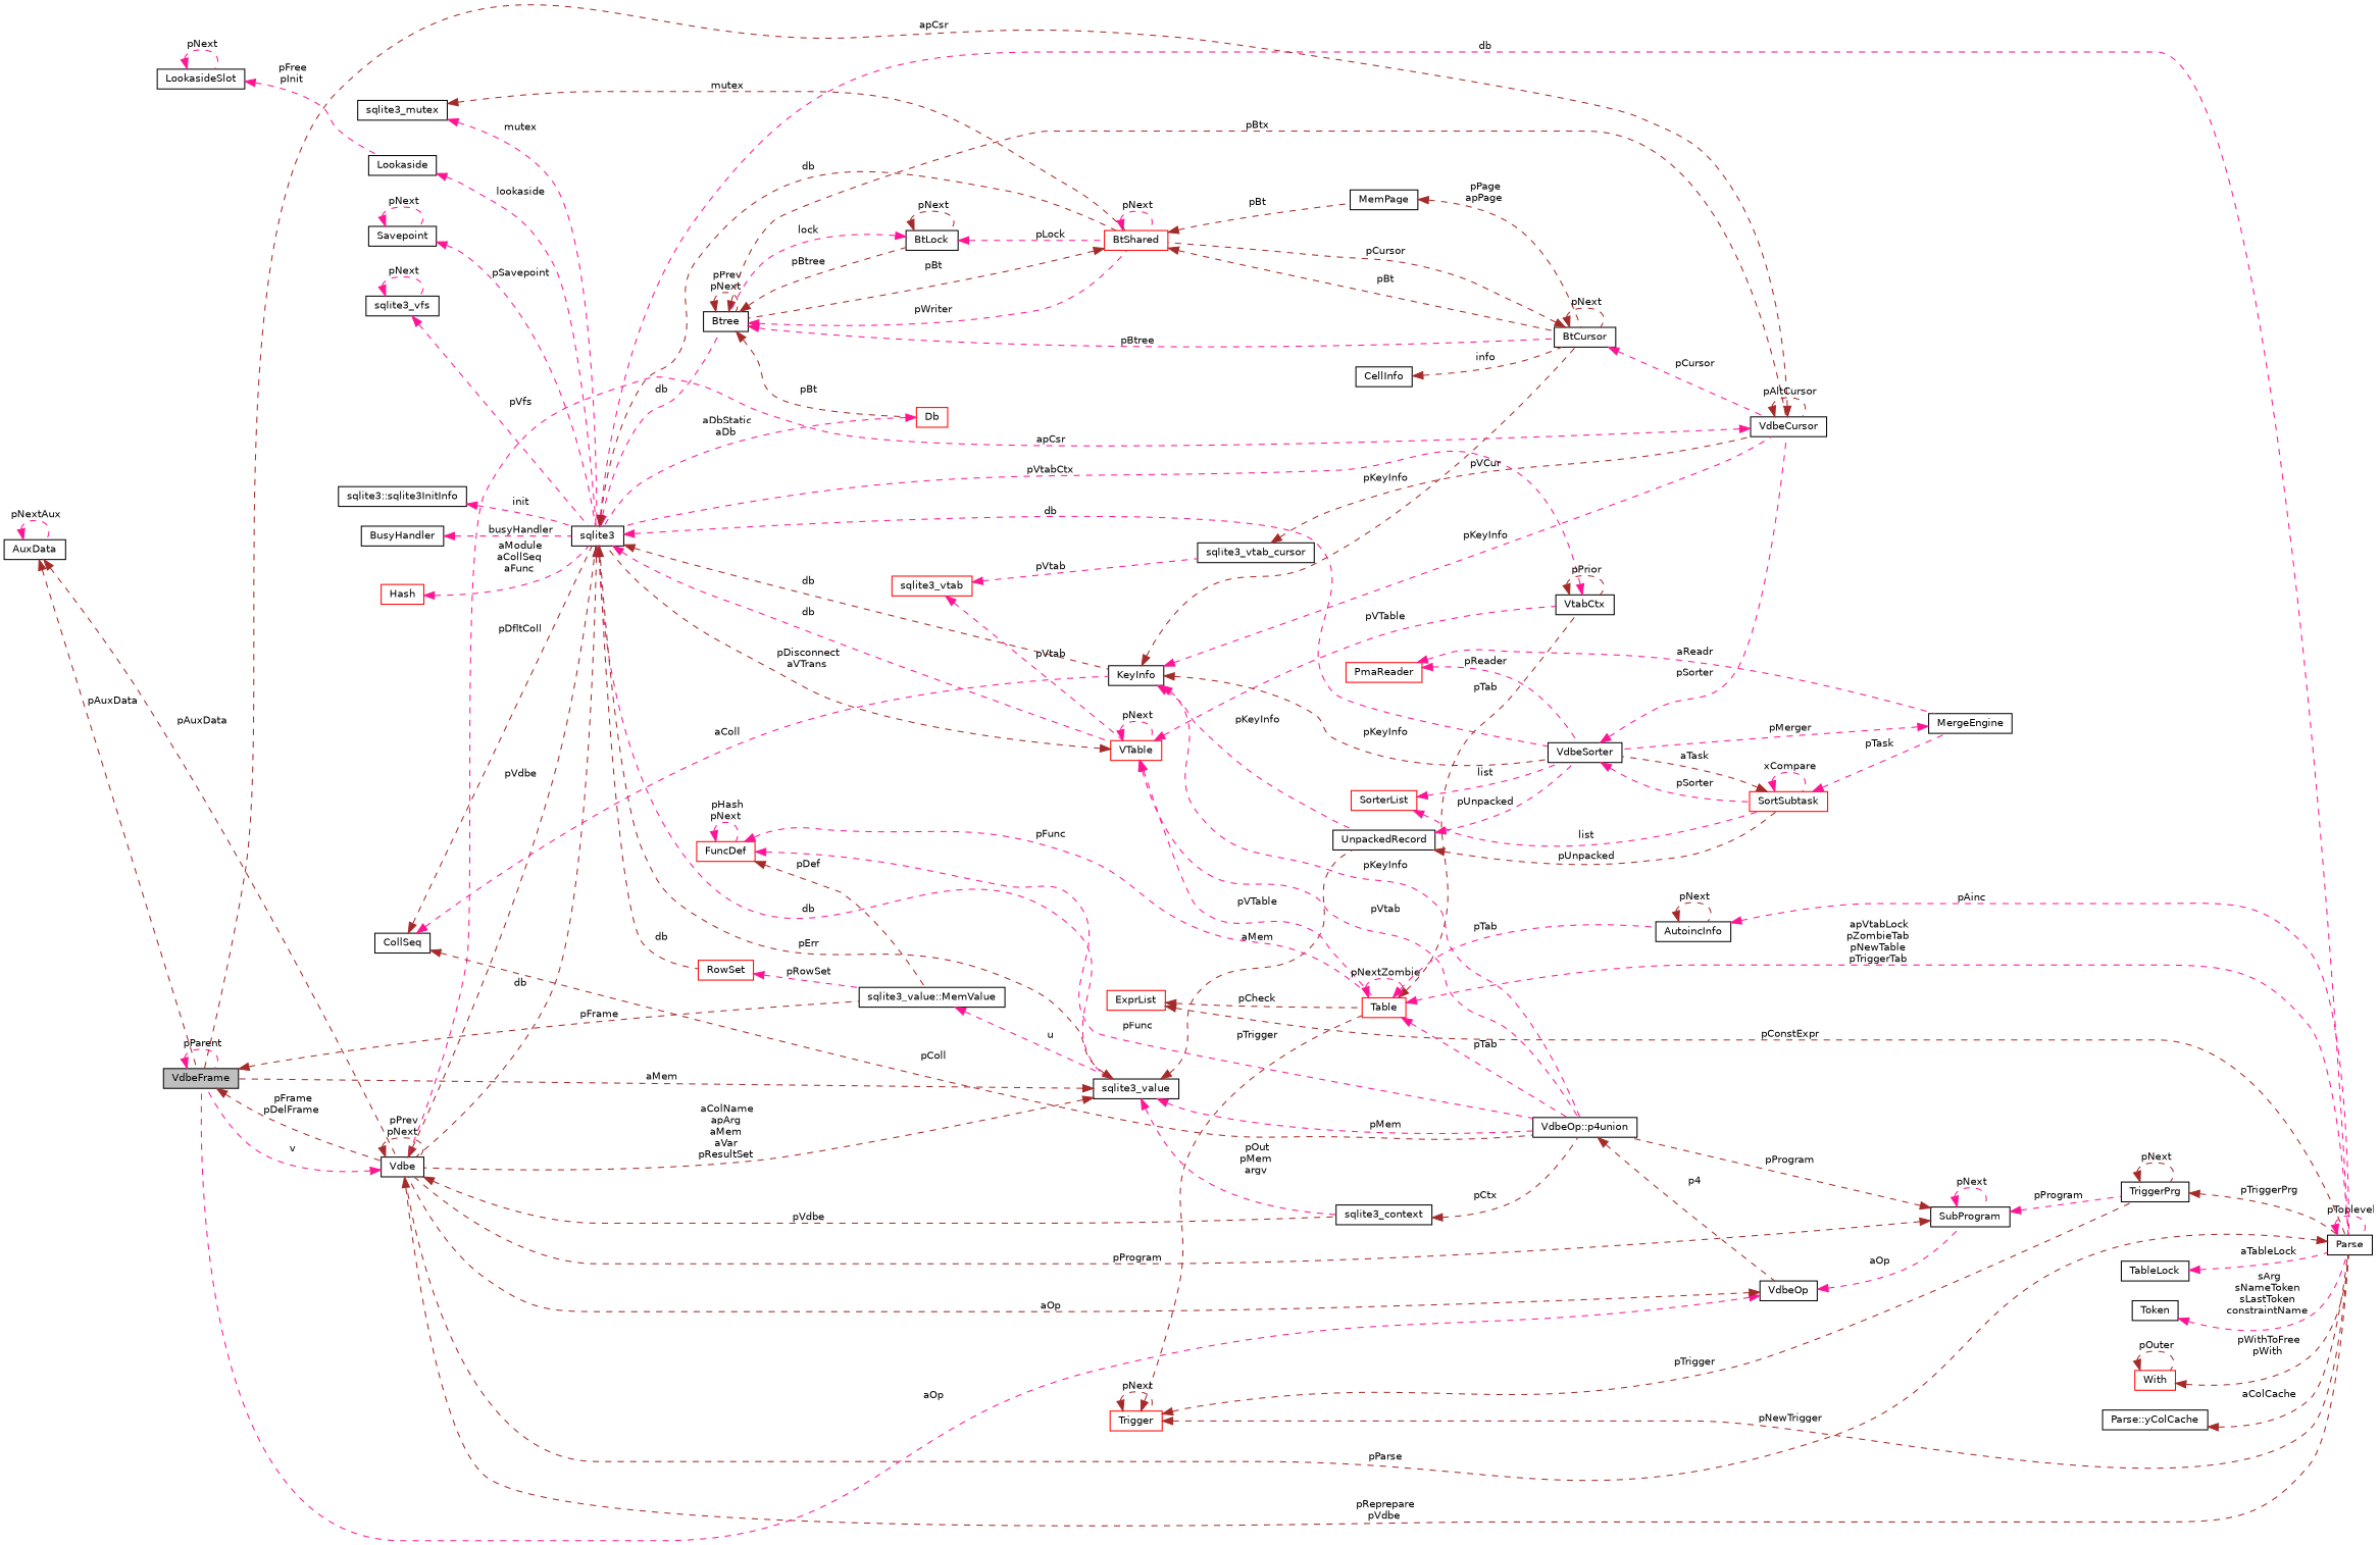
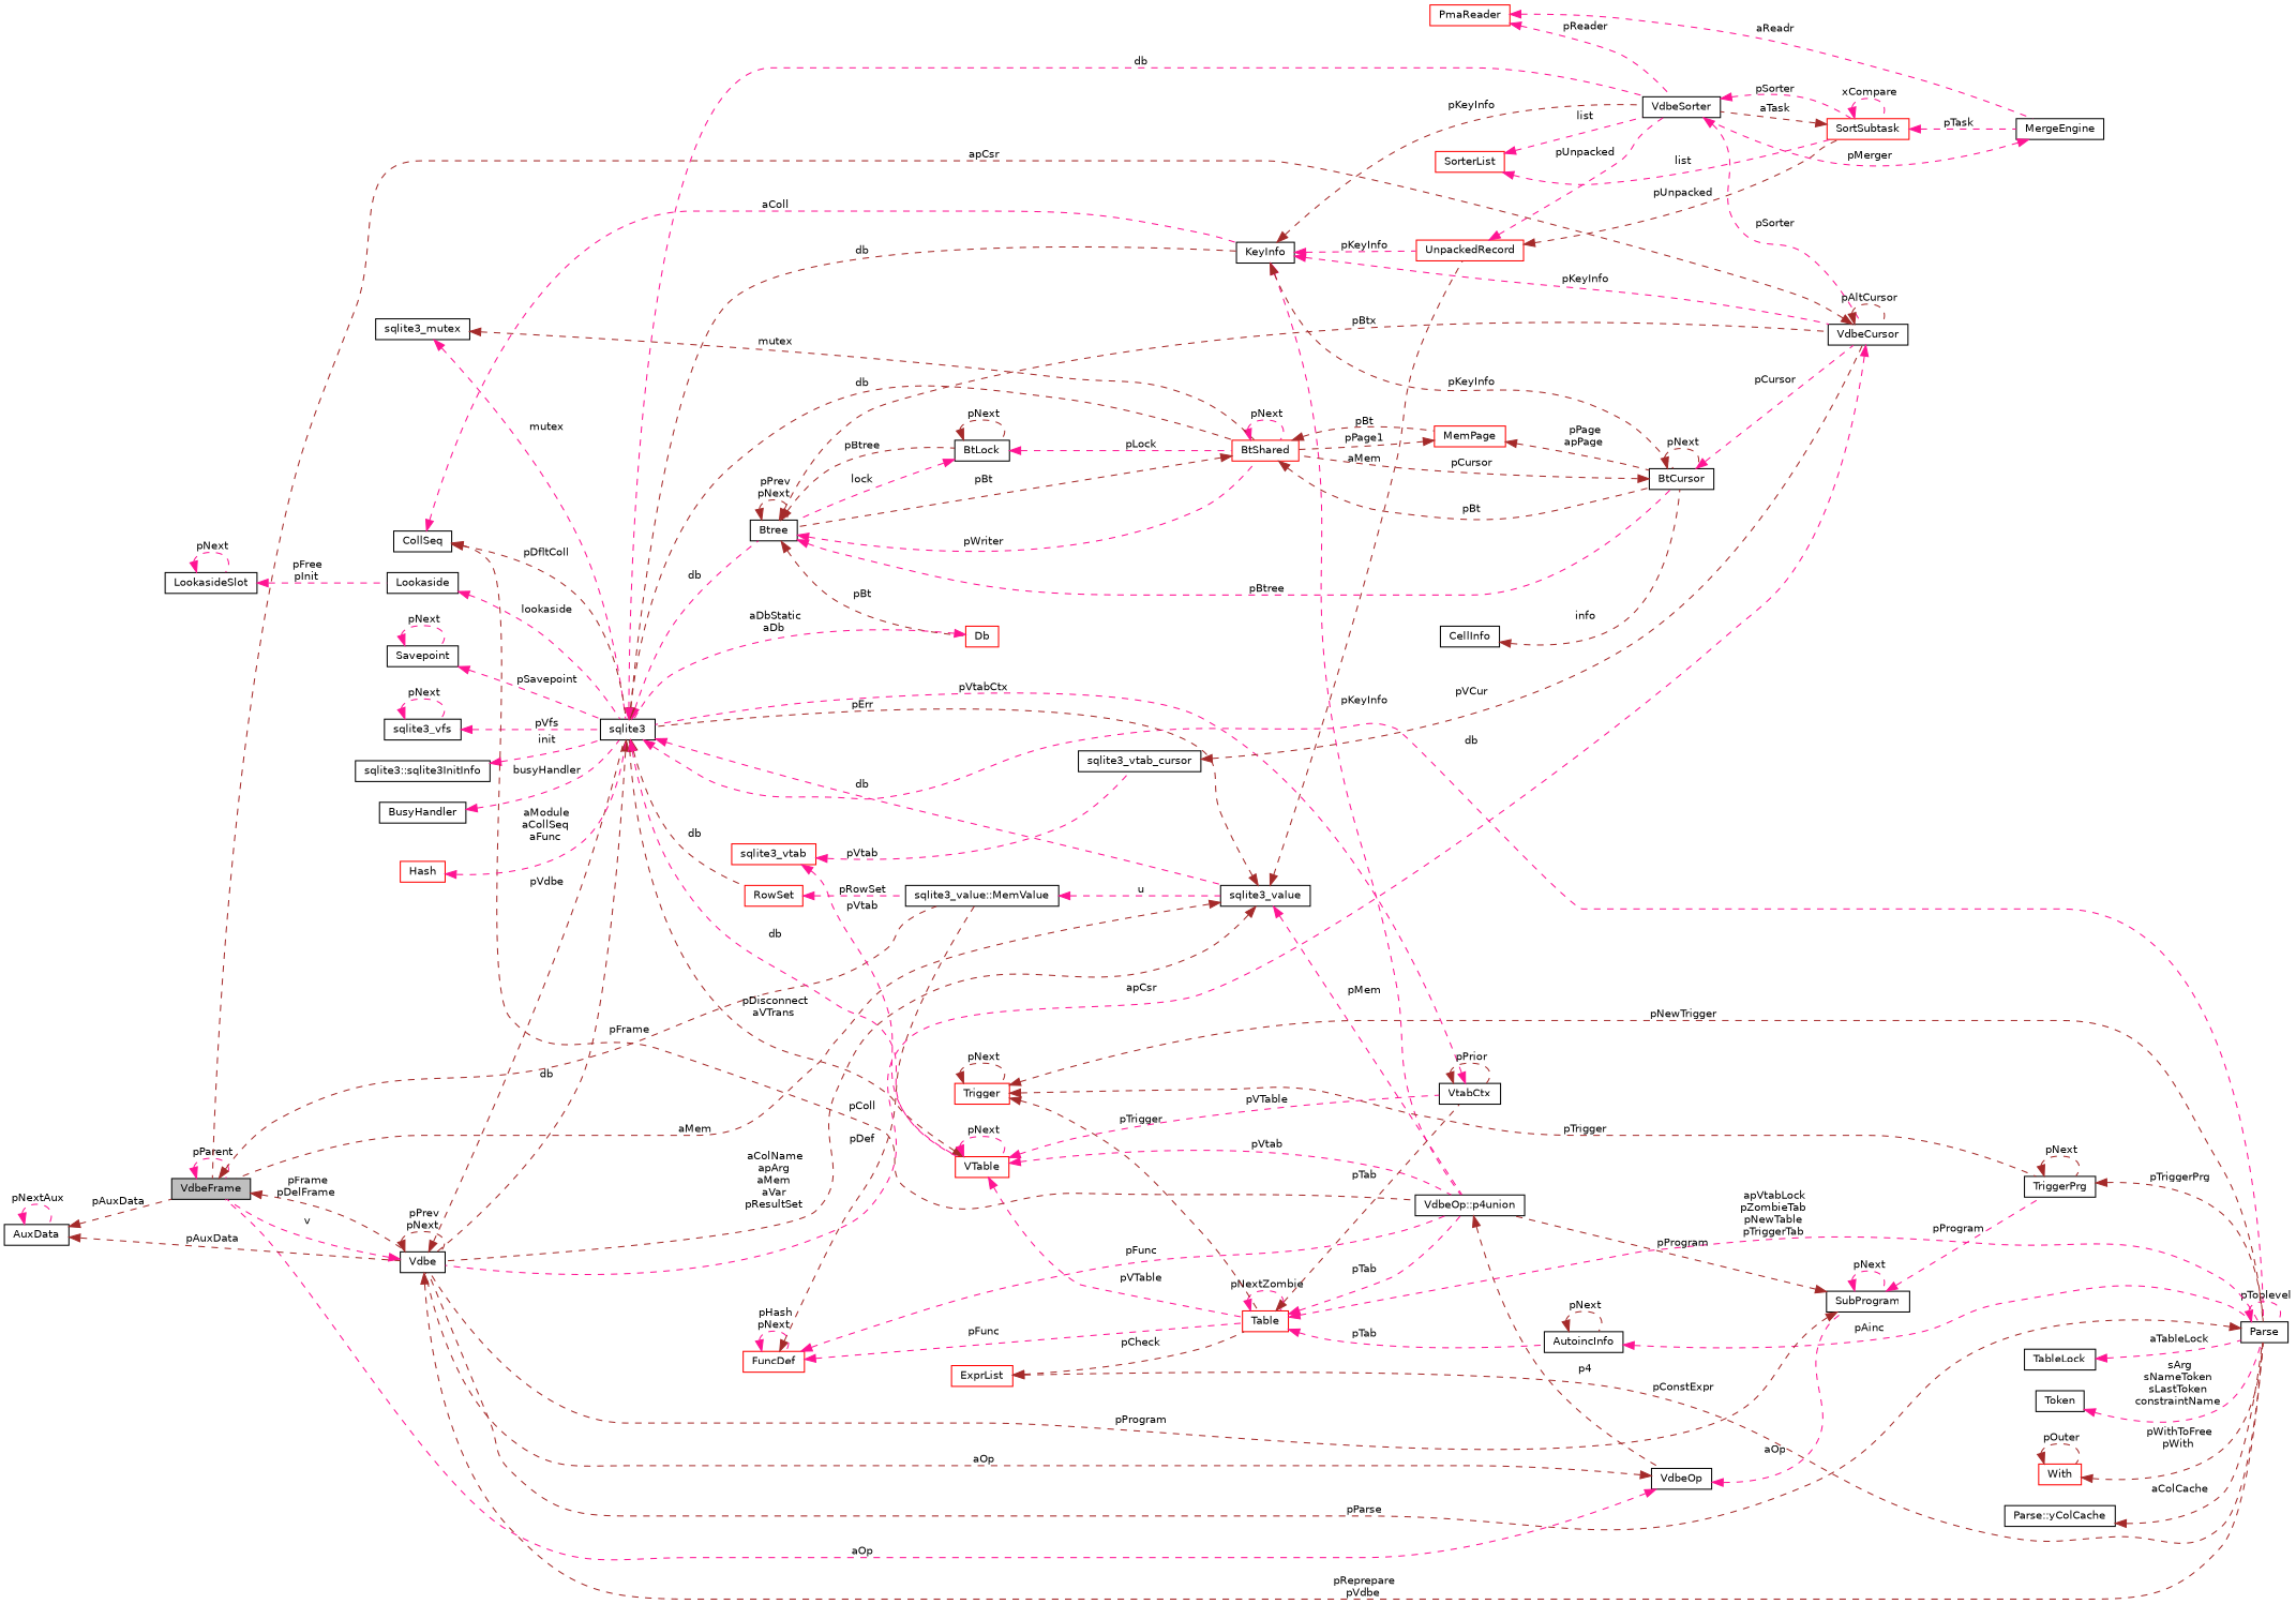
  digraph {
    rankdir=LR
    node [color=black fillcolor=white fontname=Helvetica fontsize=10 shape=record style=filled]
    edge [color=deeppink dir=back fontname=Helvetica fontsize=10 labelfontname=Helvetica labelfontsize=10 style=dashed]
    n1 [fillcolor=grey75 fontcolor=black height=0.2 label=VdbeFrame width=0.4]
    n2 [height=0.2 label=Vdbe width=0.4]
    n3 [height=0.2 label="sqlite3_value::MemValue" width=0.4]
    n4 [height=0.2 label=sqlite3 width=0.4]
-   n5 [height=0.2 label=sqlite3_context width=0.4]
    n6 [height=0.2 label=Parse width=0.4]
    n7 [height=0.2 label=sqlite3_value width=0.4]
    n8 [color=red height=0.2 label=RowSet width=0.4]
    n9 [color=red height=0.2 label=VTable width=0.4]
    n10 [height=0.2 label=Btree width=0.4]
    n11 [color=red height=0.2 label=BtShared width=0.4]
    n12 [height=0.2 label=KeyInfo width=0.4]
    n13 [height=0.2 label=VdbeSorter width=0.4]
    n14 [height=0.2 label="VdbeOp::p4union" width=0.4]
-   n15 [height=0.2 label=UnpackedRecord width=0.4]
+   n15 [color=red height=0.2 label=UnpackedRecord width=0.4]
    n16 [height=0.2 label=VtabCtx width=0.4]
    n17 [color=red height=0.2 label=Table width=0.4]
    n18 [color=red height=0.2 label=Db width=0.4]
    n19 [height=0.2 label=BtCursor width=0.4]
    n20 [height=0.2 label=BtLock width=0.4]
    n21 [height=0.2 label=VdbeCursor width=0.4]
-   n22 [height=0.2 label=MemPage width=0.4]
+   n22 [color=red height=0.2 label=MemPage width=0.4]
    n23 [color=red height=0.2 label=SortSubtask width=0.4]
    n24 [height=0.2 label=Savepoint width=0.4]
    n25 [height=0.2 label=Lookaside width=0.4]
    n26 [height=0.2 label=LookasideSlot width=0.4]
    n27 [height=0.2 label=VdbeOp width=0.4]
    n28 [color=red height=0.2 label=FuncDef width=0.4]
    n29 [height=0.2 label=sqlite3_mutex width=0.4]
    n30 [height=0.2 label=sqlite3_vfs width=0.4]
    n31 [height=0.2 label="sqlite3::sqlite3InitInfo" width=0.4]
    n32 [height=0.2 label=BusyHandler width=0.4]
    n33 [height=0.2 label=AutoincInfo width=0.4]
    n34 [color=red height=0.2 label=sqlite3_vtab width=0.4]
    n35 [height=0.2 label=sqlite3_vtab_cursor width=0.4]
    n36 [color=red height=0.2 label=Trigger width=0.4]
    n37 [height=0.2 label=TriggerPrg width=0.4]
    n38 [color=red height=0.2 label=ExprList width=0.4]
    n39 [height=0.2 label=CollSeq width=0.4]
    n40 [height=0.2 label=CellInfo width=0.4]
    n41 [color=red height=0.2 label=Hash width=0.4]
    n42 [height=0.2 label=AuxData width=0.4]
    n43 [height=0.2 label=SubProgram width=0.4]
    n44 [height=0.2 label=MergeEngine width=0.4]
    n45 [color=red height=0.2 label=SorterList width=0.4]
    n46 [color=red height=0.2 label=PmaReader width=0.4]
    n47 [height=0.2 label=TableLock width=0.4]
    n48 [height=0.2 label=Token width=0.4]
    n49 [color=red height=0.2 label=With width=0.4]
    n50 [height=0.2 label="Parse::yColCache" width=0.4]
    n1 -> n1 [label=" pParent"]
    n1 -> n2 [color=brown label=" pFrame\npDelFrame"]
    n1 -> n3 [color=brown label=" pFrame"]
    n2 -> n1 [label=" v"]
    n2 -> n2 [color=brown label=" pPrev\npNext"]
    n2 -> n4 [color=brown label=" pVdbe"]
-   n2 -> n5 [color=brown label=" pVdbe"]
    n2 -> n6 [color=brown label=" pReprepare\npVdbe"]
    n3 -> n7 [label=" u"]
    n4 -> n2 [color=brown label=" db"]
    n4 -> n6 [label=" db"]
    n4 -> n7 [label=" db"]
    n4 -> n8 [color=brown label=" db"]
    n4 -> n9 [label=" db"]
    n4 -> n10 [label=" db"]
    n4 -> n11 [color=brown label=" db"]
    n4 -> n12 [color=brown label=" db"]
    n4 -> n13 [label=" db"]
-   n5 -> n14 [color=brown label=" pCtx"]
    n6 -> n2 [color=brown label=" pParse"]
    n6 -> n6 [label=" pToplevel"]
    n7 -> n1 [color=brown label=" aMem"]
    n7 -> n2 [color=brown label=" aColName\napArg\naMem\naVar\npResultSet"]
    n7 -> n4 [color=brown label=" pErr"]
-   n7 -> n5 [label=" pOut\npMem\nargv"]
    n7 -> n14 [label=" pMem"]
    n7 -> n15 [color=brown label=" aMem"]
    n8 -> n3 [label=" pRowSet"]
    n9 -> n4 [color=brown label=" pDisconnect\naVTrans"]
    n9 -> n9 [label=" pNext"]
    n9 -> n14 [label=" pVtab"]
    n9 -> n16 [label=" pVTable"]
    n9 -> n17 [label=" pVTable"]
    n10 -> n10 [color=brown label=" pPrev\npNext"]
    n10 -> n11 [label=" pWriter"]
    n10 -> n18 [color=brown label=" pBt"]
    n10 -> n19 [label=" pBtree"]
    n10 -> n20 [color=brown label=" pBtree"]
    n10 -> n21 [color=brown label=" pBtx"]
    n11 -> n10 [color=brown label=" pBt"]
    n11 -> n11 [label=" pNext"]
    n11 -> n19 [color=brown label=" pBt"]
    n11 -> n22 [color=brown label=" pBt"]
    n12 -> n13 [color=brown label=" pKeyInfo"]
    n12 -> n14 [label=" pKeyInfo"]
    n12 -> n15 [label=" pKeyInfo"]
    n12 -> n19 [color=brown label=" pKeyInfo"]
    n12 -> n21 [label=" pKeyInfo"]
    n13 -> n21 [label=" pSorter"]
    n13 -> n23 [label=" pSorter"]
    n14 -> n27 [color=brown label=" p4"]
    n15 -> n13 [label=" pUnpacked"]
    n15 -> n23 [color=brown label=" pUnpacked"]
    n16 -> n4 [label=" pVtabCtx"]
    n16 -> n16 [color=brown label=" pPrior"]
    n17 -> n6 [label=" apVtabLock\npZombieTab\npNewTable\npTriggerTab"]
    n17 -> n14 [label=" pTab"]
    n17 -> n16 [color=brown label=" pTab"]
    n17 -> n17 [label=" pNextZombie"]
    n17 -> n33 [label=" pTab"]
    n18 -> n4 [label=" aDbStatic\naDb"]
    n19 -> n11 [color=brown label=" pCursor"]
    n19 -> n19 [color=brown label=" pNext"]
    n19 -> n21 [label=" pCursor"]
    n20 -> n10 [label=" lock"]
    n20 -> n11 [label=" pLock"]
    n20 -> n20 [color=brown label=" pNext"]
    n21 -> n1 [color=brown label=" apCsr"]
    n21 -> n2 [label=" apCsr"]
    n21 -> n21 [color=brown label=" pAltCursor"]
+   n22 -> n11 [color=brown label=" pPage1"]
    n22 -> n19 [color=brown label=" pPage\napPage"]
    n23 -> n13 [color=brown label=" aTask"]
    n23 -> n23 [label=" xCompare"]
    n23 -> n44 [label=" pTask"]
    n24 -> n4 [label=" pSavepoint"]
    n24 -> n24 [label=" pNext"]
    n25 -> n4 [label=" lookaside"]
    n26 -> n25 [label=" pFree\npInit"]
    n26 -> n26 [label=" pNext"]
    n27 -> n1 [label=" aOp"]
    n27 -> n2 [color=brown label=" aOp"]
    n27 -> n43 [label=" aOp"]
    n28 -> n3 [color=brown label=" pDef"]
    n28 -> n14 [label=" pFunc"]
    n28 -> n17 [label=" pFunc"]
    n28 -> n28 [label=" pHash\npNext"]
    n29 -> n4 [label=" mutex"]
    n29 -> n11 [color=brown label=" mutex"]
    n30 -> n4 [label=" pVfs"]
    n30 -> n30 [label=" pNext"]
    n31 -> n4 [label=" init"]
    n32 -> n4 [label=" busyHandler"]
    n33 -> n6 [label=" pAinc"]
    n33 -> n33 [color=brown label=" pNext"]
    n34 -> n9 [label=" pVtab"]
    n34 -> n35 [label=" pVtab"]
    n35 -> n21 [color=brown label=" pVCur"]
    n36 -> n6 [color=brown label=" pNewTrigger"]
    n36 -> n17 [color=brown label=" pTrigger"]
    n36 -> n36 [color=brown label=" pNext"]
    n36 -> n37 [color=brown label=" pTrigger"]
    n37 -> n6 [color=brown label=" pTriggerPrg"]
    n37 -> n37 [color=brown label=" pNext"]
    n38 -> n6 [color=brown label=" pConstExpr"]
    n38 -> n17 [color=brown label=" pCheck"]
    n39 -> n4 [color=brown label=" pDfltColl"]
    n39 -> n12 [label=" aColl"]
    n39 -> n14 [color=brown label=" pColl"]
    n40 -> n19 [color=brown label=" info"]
    n41 -> n4 [label=" aModule\naCollSeq\naFunc"]
    n42 -> n1 [color=brown label=" pAuxData"]
    n42 -> n2 [color=brown label=" pAuxData"]
    n42 -> n42 [label=" pNextAux"]
    n43 -> n2 [color=brown label=" pProgram"]
    n43 -> n14 [color=brown label=" pProgram"]
    n43 -> n37 [label=" pProgram"]
    n43 -> n43 [label=" pNext"]
    n44 -> n13 [label=" pMerger"]
    n45 -> n13 [label=" list"]
    n45 -> n23 [label=" list"]
    n46 -> n13 [label=" pReader"]
    n46 -> n44 [label=" aReadr"]
    n47 -> n6 [label=" aTableLock"]
    n48 -> n6 [label=" sArg\nsNameToken\nsLastToken\nconstraintName"]
    n49 -> n6 [color=brown label=" pWithToFree\npWith"]
    n49 -> n49 [color=brown label=" pOuter"]
    n50 -> n6 [color=brown label=" aColCache"]
  }
